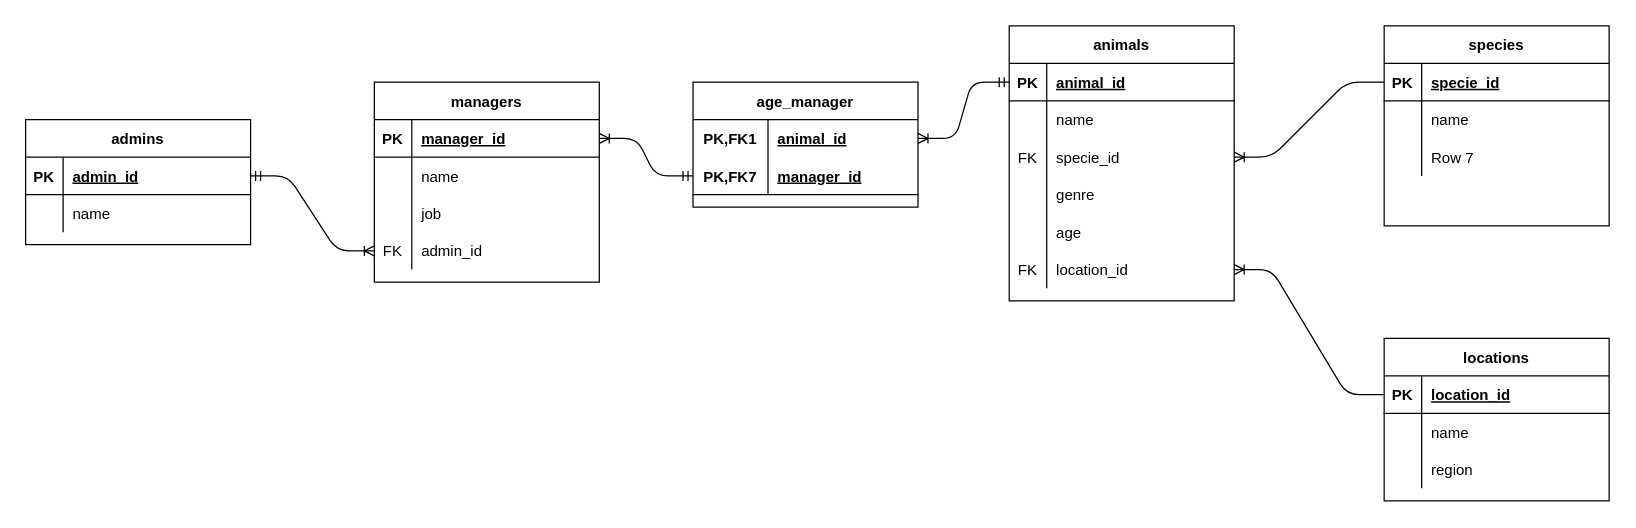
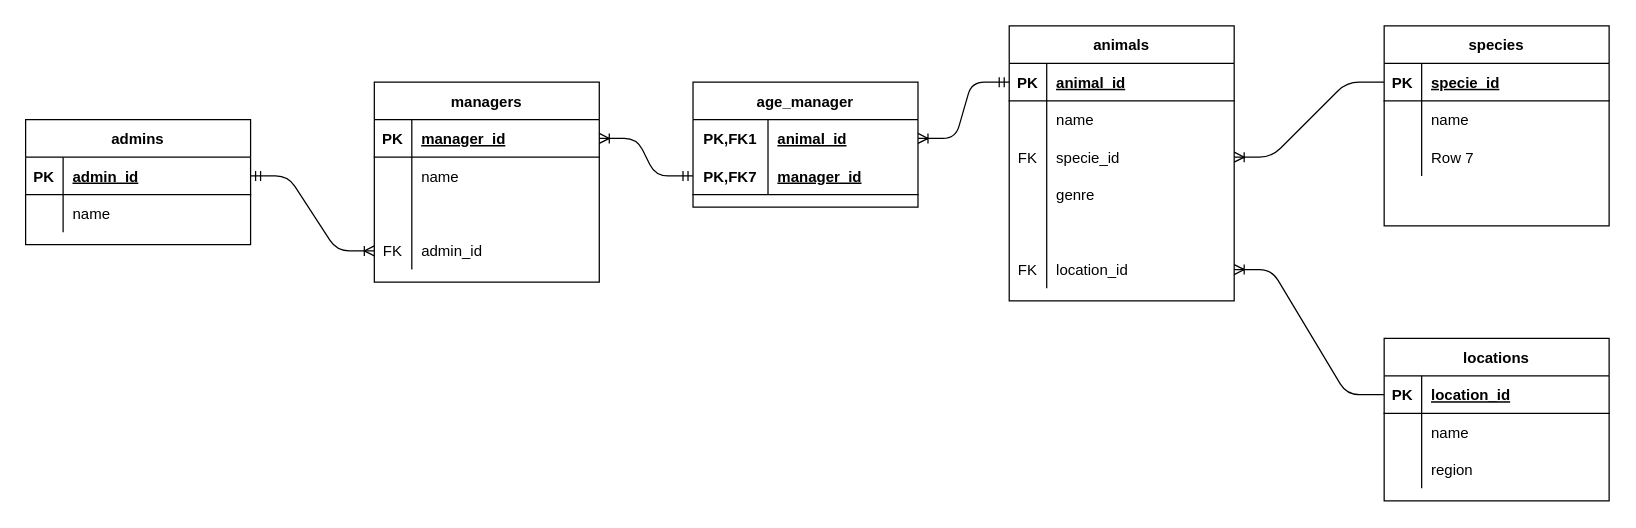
  <mxCell id="0" />
  <mxCell id="1" parent="0" />
  <mxCell id="2" value="animals" style="shape=table;startSize=30;container=1;collapsible=1;childLayout=tableLayout;fixedRows=1;rowLines=0;fontStyle=1;align=center;resizeLast=1;" parent="1" vertex="1"><mxGeometry x="807" y="20" width="180" height="220" as="geometry" /></mxCell>
  <mxCell id="3" value="" style="shape=partialRectangle;collapsible=0;dropTarget=0;pointerEvents=0;fillColor=none;top=0;left=0;bottom=1;right=0;points=[[0,0.5],[1,0.5]];portConstraint=eastwest;" parent="2" vertex="1"><mxGeometry y="30" width="180" height="30" as="geometry" /></mxCell>
  <mxCell id="4" value="PK" style="shape=partialRectangle;connectable=0;fillColor=none;top=0;left=0;bottom=0;right=0;fontStyle=1;overflow=hidden;" parent="3" vertex="1"><mxGeometry width="30" height="30" as="geometry" /></mxCell>
  <mxCell id="5" value="animal_id" style="shape=partialRectangle;connectable=0;fillColor=none;top=0;left=0;bottom=0;right=0;align=left;spacingLeft=6;fontStyle=5;overflow=hidden;" parent="3" vertex="1"><mxGeometry x="30" width="150" height="30" as="geometry" /></mxCell>
  <mxCell id="6" value="" style="shape=partialRectangle;collapsible=0;dropTarget=0;pointerEvents=0;fillColor=none;top=0;left=0;bottom=0;right=0;points=[[0,0.5],[1,0.5]];portConstraint=eastwest;" parent="2" vertex="1"><mxGeometry y="60" width="180" height="30" as="geometry" /></mxCell>
  <mxCell id="7" value="" style="shape=partialRectangle;connectable=0;fillColor=none;top=0;left=0;bottom=0;right=0;editable=1;overflow=hidden;" parent="6" vertex="1"><mxGeometry width="30" height="30" as="geometry" /></mxCell>
  <mxCell id="8" value="name" style="shape=partialRectangle;connectable=0;fillColor=none;top=0;left=0;bottom=0;right=0;align=left;spacingLeft=6;overflow=hidden;" parent="6" vertex="1"><mxGeometry x="30" width="150" height="30" as="geometry" /></mxCell>
  <mxCell id="9" value="" style="shape=partialRectangle;collapsible=0;dropTarget=0;pointerEvents=0;fillColor=none;top=0;left=0;bottom=0;right=0;points=[[0,0.5],[1,0.5]];portConstraint=eastwest;" parent="2" vertex="1"><mxGeometry y="90" width="180" height="30" as="geometry" /></mxCell>
  <mxCell id="10" value="FK" style="shape=partialRectangle;connectable=0;fillColor=none;top=0;left=0;bottom=0;right=0;editable=1;overflow=hidden;" parent="9" vertex="1"><mxGeometry width="30" height="30" as="geometry" /></mxCell>
  <mxCell id="11" value="specie_id" style="shape=partialRectangle;connectable=0;fillColor=none;top=0;left=0;bottom=0;right=0;align=left;spacingLeft=6;overflow=hidden;" parent="9" vertex="1"><mxGeometry x="30" width="150" height="30" as="geometry" /></mxCell>
  <mxCell id="12" value="" style="shape=partialRectangle;collapsible=0;dropTarget=0;pointerEvents=0;fillColor=none;top=0;left=0;bottom=0;right=0;points=[[0,0.5],[1,0.5]];portConstraint=eastwest;" parent="2" vertex="1"><mxGeometry y="120" width="180" height="30" as="geometry" /></mxCell>
  <mxCell id="13" value="" style="shape=partialRectangle;connectable=0;fillColor=none;top=0;left=0;bottom=0;right=0;editable=1;overflow=hidden;" parent="12" vertex="1"><mxGeometry width="30" height="30" as="geometry" /></mxCell>
  <mxCell id="14" value="genre" style="shape=partialRectangle;connectable=0;fillColor=none;top=0;left=0;bottom=0;right=0;align=left;spacingLeft=6;overflow=hidden;" parent="12" vertex="1"><mxGeometry x="30" width="150" height="30" as="geometry" /></mxCell>
  <mxCell id="15" value="" style="shape=partialRectangle;collapsible=0;dropTarget=0;pointerEvents=0;fillColor=none;top=0;left=0;bottom=0;right=0;points=[[0,0.5],[1,0.5]];portConstraint=eastwest;" parent="2" vertex="1"><mxGeometry y="150" width="180" height="30" as="geometry" /></mxCell>
  <mxCell id="16" value="" style="shape=partialRectangle;connectable=0;fillColor=none;top=0;left=0;bottom=0;right=0;editable=1;overflow=hidden;" parent="15" vertex="1"><mxGeometry width="30" height="30" as="geometry" /></mxCell>
- <mxCell id="17" value="age" style="shape=partialRectangle;connectable=0;fillColor=none;top=0;left=0;bottom=0;right=0;align=left;spacingLeft=6;overflow=hidden;" parent="15" vertex="1"><mxGeometry x="30" width="150" height="30" as="geometry" /></mxCell>
  <mxCell id="18" value="" style="shape=partialRectangle;collapsible=0;dropTarget=0;pointerEvents=0;fillColor=none;top=0;left=0;bottom=0;right=0;points=[[0,0.5],[1,0.5]];portConstraint=eastwest;" parent="2" vertex="1"><mxGeometry y="180" width="180" height="30" as="geometry" /></mxCell>
  <mxCell id="19" value="FK" style="shape=partialRectangle;connectable=0;fillColor=none;top=0;left=0;bottom=0;right=0;editable=1;overflow=hidden;" parent="18" vertex="1"><mxGeometry width="30" height="30" as="geometry" /></mxCell>
  <mxCell id="20" value="location_id" style="shape=partialRectangle;connectable=0;fillColor=none;top=0;left=0;bottom=0;right=0;align=left;spacingLeft=6;overflow=hidden;" parent="18" vertex="1"><mxGeometry x="30" width="150" height="30" as="geometry" /></mxCell>
  <mxCell id="21" value="species" style="shape=table;startSize=30;container=1;collapsible=1;childLayout=tableLayout;fixedRows=1;rowLines=0;fontStyle=1;align=center;resizeLast=1;" parent="1" vertex="1"><mxGeometry x="1107" y="20" width="180" height="160" as="geometry" /></mxCell>
  <mxCell id="22" value="" style="shape=partialRectangle;collapsible=0;dropTarget=0;pointerEvents=0;fillColor=none;top=0;left=0;bottom=1;right=0;points=[[0,0.5],[1,0.5]];portConstraint=eastwest;" parent="21" vertex="1"><mxGeometry y="30" width="180" height="30" as="geometry" /></mxCell>
  <mxCell id="23" value="PK" style="shape=partialRectangle;connectable=0;fillColor=none;top=0;left=0;bottom=0;right=0;fontStyle=1;overflow=hidden;" parent="22" vertex="1"><mxGeometry width="30" height="30" as="geometry" /></mxCell>
  <mxCell id="24" value="specie_id" style="shape=partialRectangle;connectable=0;fillColor=none;top=0;left=0;bottom=0;right=0;align=left;spacingLeft=6;fontStyle=5;overflow=hidden;" parent="22" vertex="1"><mxGeometry x="30" width="150" height="30" as="geometry" /></mxCell>
  <mxCell id="25" value="" style="shape=partialRectangle;collapsible=0;dropTarget=0;pointerEvents=0;fillColor=none;top=0;left=0;bottom=0;right=0;points=[[0,0.5],[1,0.5]];portConstraint=eastwest;" parent="21" vertex="1"><mxGeometry y="60" width="180" height="30" as="geometry" /></mxCell>
  <mxCell id="26" value="" style="shape=partialRectangle;connectable=0;fillColor=none;top=0;left=0;bottom=0;right=0;editable=1;overflow=hidden;" parent="25" vertex="1"><mxGeometry width="30" height="30" as="geometry" /></mxCell>
  <mxCell id="27" value="name" style="shape=partialRectangle;connectable=0;fillColor=none;top=0;left=0;bottom=0;right=0;align=left;spacingLeft=6;overflow=hidden;" parent="25" vertex="1"><mxGeometry x="30" width="150" height="30" as="geometry" /></mxCell>
  <mxCell id="28" value="" style="shape=partialRectangle;collapsible=0;dropTarget=0;pointerEvents=0;fillColor=none;top=0;left=0;bottom=0;right=0;points=[[0,0.5],[1,0.5]];portConstraint=eastwest;" parent="21" vertex="1"><mxGeometry y="90" width="180" height="30" as="geometry" /></mxCell>
  <mxCell id="29" value="" style="shape=partialRectangle;connectable=0;fillColor=none;top=0;left=0;bottom=0;right=0;editable=1;overflow=hidden;" parent="28" vertex="1"><mxGeometry width="30" height="30" as="geometry" /></mxCell>
  <mxCell id="30" value="Row 7" style="shape=partialRectangle;connectable=0;fillColor=none;top=0;left=0;bottom=0;right=0;align=left;spacingLeft=6;overflow=hidden;" parent="28" vertex="1"><mxGeometry x="30" width="150" height="30" as="geometry" /></mxCell>
  <mxCell id="31" value="" style="shape=partialRectangle;collapsible=0;dropTarget=0;pointerEvents=0;fillColor=none;top=0;left=0;bottom=0;right=0;points=[[0,0.5],[1,0.5]];portConstraint=eastwest;" parent="21" vertex="1"><mxGeometry y="120" width="180" height="30" as="geometry" /></mxCell>
  <mxCell id="32" value="" style="shape=partialRectangle;connectable=0;fillColor=none;top=0;left=0;bottom=0;right=0;editable=1;overflow=hidden;" parent="31" vertex="1"><mxGeometry width="30" height="30" as="geometry" /></mxCell>
  <mxCell id="33" value="locations" style="shape=table;startSize=30;container=1;collapsible=1;childLayout=tableLayout;fixedRows=1;rowLines=0;fontStyle=1;align=center;resizeLast=1;" parent="1" vertex="1"><mxGeometry x="1107" y="270" width="180" height="130" as="geometry" /></mxCell>
  <mxCell id="34" value="" style="shape=partialRectangle;collapsible=0;dropTarget=0;pointerEvents=0;fillColor=none;top=0;left=0;bottom=1;right=0;points=[[0,0.5],[1,0.5]];portConstraint=eastwest;" parent="33" vertex="1"><mxGeometry y="30" width="180" height="30" as="geometry" /></mxCell>
  <mxCell id="35" value="PK" style="shape=partialRectangle;connectable=0;fillColor=none;top=0;left=0;bottom=0;right=0;fontStyle=1;overflow=hidden;" parent="34" vertex="1"><mxGeometry width="30" height="30" as="geometry" /></mxCell>
  <mxCell id="36" value="location_id" style="shape=partialRectangle;connectable=0;fillColor=none;top=0;left=0;bottom=0;right=0;align=left;spacingLeft=6;fontStyle=5;overflow=hidden;" parent="34" vertex="1"><mxGeometry x="30" width="150" height="30" as="geometry" /></mxCell>
  <mxCell id="37" value="" style="shape=partialRectangle;collapsible=0;dropTarget=0;pointerEvents=0;fillColor=none;top=0;left=0;bottom=0;right=0;points=[[0,0.5],[1,0.5]];portConstraint=eastwest;" parent="33" vertex="1"><mxGeometry y="60" width="180" height="30" as="geometry" /></mxCell>
  <mxCell id="38" value="" style="shape=partialRectangle;connectable=0;fillColor=none;top=0;left=0;bottom=0;right=0;editable=1;overflow=hidden;" parent="37" vertex="1"><mxGeometry width="30" height="30" as="geometry" /></mxCell>
  <mxCell id="39" value="name" style="shape=partialRectangle;connectable=0;fillColor=none;top=0;left=0;bottom=0;right=0;align=left;spacingLeft=6;overflow=hidden;" parent="37" vertex="1"><mxGeometry x="30" width="150" height="30" as="geometry" /></mxCell>
  <mxCell id="40" value="" style="shape=partialRectangle;collapsible=0;dropTarget=0;pointerEvents=0;fillColor=none;top=0;left=0;bottom=0;right=0;points=[[0,0.5],[1,0.5]];portConstraint=eastwest;" parent="33" vertex="1"><mxGeometry y="90" width="180" height="30" as="geometry" /></mxCell>
  <mxCell id="41" value="" style="shape=partialRectangle;connectable=0;fillColor=none;top=0;left=0;bottom=0;right=0;editable=1;overflow=hidden;" parent="40" vertex="1"><mxGeometry width="30" height="30" as="geometry" /></mxCell>
  <mxCell id="42" value="region" style="shape=partialRectangle;connectable=0;fillColor=none;top=0;left=0;bottom=0;right=0;align=left;spacingLeft=6;overflow=hidden;" parent="40" vertex="1"><mxGeometry x="30" width="150" height="30" as="geometry" /></mxCell>
  <mxCell id="43" value="age_manager" style="shape=table;startSize=30;container=1;collapsible=1;childLayout=tableLayout;fixedRows=1;rowLines=0;fontStyle=1;align=center;resizeLast=1;" parent="1" vertex="1"><mxGeometry x="554" y="65" width="180" height="100" as="geometry" /></mxCell>
  <mxCell id="44" value="" style="shape=partialRectangle;collapsible=0;dropTarget=0;pointerEvents=0;fillColor=none;top=0;left=0;bottom=0;right=0;points=[[0,0.5],[1,0.5]];portConstraint=eastwest;" parent="43" vertex="1"><mxGeometry y="30" width="180" height="30" as="geometry" /></mxCell>
  <mxCell id="45" value="PK,FK1" style="shape=partialRectangle;connectable=0;fillColor=none;top=0;left=0;bottom=0;right=0;fontStyle=1;overflow=hidden;" parent="44" vertex="1"><mxGeometry width="60" height="30" as="geometry" /></mxCell>
  <mxCell id="46" value="animal_id" style="shape=partialRectangle;connectable=0;fillColor=none;top=0;left=0;bottom=0;right=0;align=left;spacingLeft=6;fontStyle=5;overflow=hidden;" parent="44" vertex="1"><mxGeometry x="60" width="120" height="30" as="geometry" /></mxCell>
  <mxCell id="47" value="" style="shape=partialRectangle;collapsible=0;dropTarget=0;pointerEvents=0;fillColor=none;top=0;left=0;bottom=1;right=0;points=[[0,0.5],[1,0.5]];portConstraint=eastwest;" parent="43" vertex="1"><mxGeometry y="60" width="180" height="30" as="geometry" /></mxCell>
  <mxCell id="48" value="PK,FK7" style="shape=partialRectangle;connectable=0;fillColor=none;top=0;left=0;bottom=0;right=0;fontStyle=1;overflow=hidden;" parent="47" vertex="1"><mxGeometry width="60" height="30" as="geometry" /></mxCell>
  <mxCell id="49" value="manager_id" style="shape=partialRectangle;connectable=0;fillColor=none;top=0;left=0;bottom=0;right=0;align=left;spacingLeft=6;fontStyle=5;overflow=hidden;" parent="47" vertex="1"><mxGeometry x="60" width="120" height="30" as="geometry" /></mxCell>
  <mxCell id="50" value="managers" style="shape=table;startSize=30;container=1;collapsible=1;childLayout=tableLayout;fixedRows=1;rowLines=0;fontStyle=1;align=center;resizeLast=1;" parent="1" vertex="1"><mxGeometry x="299" y="65" width="180" height="160" as="geometry" /></mxCell>
  <mxCell id="51" value="" style="shape=partialRectangle;collapsible=0;dropTarget=0;pointerEvents=0;fillColor=none;top=0;left=0;bottom=1;right=0;points=[[0,0.5],[1,0.5]];portConstraint=eastwest;" parent="50" vertex="1"><mxGeometry y="30" width="180" height="30" as="geometry" /></mxCell>
  <mxCell id="52" value="PK" style="shape=partialRectangle;connectable=0;fillColor=none;top=0;left=0;bottom=0;right=0;fontStyle=1;overflow=hidden;" parent="51" vertex="1"><mxGeometry width="30" height="30" as="geometry" /></mxCell>
  <mxCell id="53" value="manager_id" style="shape=partialRectangle;connectable=0;fillColor=none;top=0;left=0;bottom=0;right=0;align=left;spacingLeft=6;fontStyle=5;overflow=hidden;" parent="51" vertex="1"><mxGeometry x="30" width="150" height="30" as="geometry" /></mxCell>
  <mxCell id="54" value="" style="shape=partialRectangle;collapsible=0;dropTarget=0;pointerEvents=0;fillColor=none;top=0;left=0;bottom=0;right=0;points=[[0,0.5],[1,0.5]];portConstraint=eastwest;" parent="50" vertex="1"><mxGeometry y="60" width="180" height="30" as="geometry" /></mxCell>
  <mxCell id="55" value="" style="shape=partialRectangle;connectable=0;fillColor=none;top=0;left=0;bottom=0;right=0;editable=1;overflow=hidden;" parent="54" vertex="1"><mxGeometry width="30" height="30" as="geometry" /></mxCell>
  <mxCell id="56" value="name" style="shape=partialRectangle;connectable=0;fillColor=none;top=0;left=0;bottom=0;right=0;align=left;spacingLeft=6;overflow=hidden;" parent="54" vertex="1"><mxGeometry x="30" width="150" height="30" as="geometry" /></mxCell>
  <mxCell id="57" value="" style="shape=partialRectangle;collapsible=0;dropTarget=0;pointerEvents=0;fillColor=none;top=0;left=0;bottom=0;right=0;points=[[0,0.5],[1,0.5]];portConstraint=eastwest;" parent="50" vertex="1"><mxGeometry y="90" width="180" height="30" as="geometry" /></mxCell>
  <mxCell id="58" value="" style="shape=partialRectangle;connectable=0;fillColor=none;top=0;left=0;bottom=0;right=0;editable=1;overflow=hidden;" parent="57" vertex="1"><mxGeometry width="30" height="30" as="geometry" /></mxCell>
- <mxCell id="59" value="job" style="shape=partialRectangle;connectable=0;fillColor=none;top=0;left=0;bottom=0;right=0;align=left;spacingLeft=6;overflow=hidden;" parent="57" vertex="1"><mxGeometry x="30" width="150" height="30" as="geometry" /></mxCell>
  <mxCell id="60" value="" style="shape=partialRectangle;collapsible=0;dropTarget=0;pointerEvents=0;fillColor=none;top=0;left=0;bottom=0;right=0;points=[[0,0.5],[1,0.5]];portConstraint=eastwest;" parent="50" vertex="1"><mxGeometry y="120" width="180" height="30" as="geometry" /></mxCell>
  <mxCell id="61" value="FK" style="shape=partialRectangle;connectable=0;fillColor=none;top=0;left=0;bottom=0;right=0;editable=1;overflow=hidden;" parent="60" vertex="1"><mxGeometry width="30" height="30" as="geometry" /></mxCell>
  <mxCell id="62" value="admin_id" style="shape=partialRectangle;connectable=0;fillColor=none;top=0;left=0;bottom=0;right=0;align=left;spacingLeft=6;overflow=hidden;" parent="60" vertex="1"><mxGeometry x="30" width="150" height="30" as="geometry" /></mxCell>
  <mxCell id="63" value="admins" style="shape=table;startSize=30;container=1;collapsible=1;childLayout=tableLayout;fixedRows=1;rowLines=0;fontStyle=1;align=center;resizeLast=1;" parent="1" vertex="1"><mxGeometry x="20" y="95" width="180" height="100" as="geometry"><mxRectangle x="-387" y="526" width="69" height="30" as="alternateBounds" /></mxGeometry></mxCell>
  <mxCell id="64" value="" style="shape=partialRectangle;collapsible=0;dropTarget=0;pointerEvents=0;fillColor=none;top=0;left=0;bottom=1;right=0;points=[[0,0.5],[1,0.5]];portConstraint=eastwest;" parent="63" vertex="1"><mxGeometry y="30" width="180" height="30" as="geometry" /></mxCell>
  <mxCell id="65" value="PK" style="shape=partialRectangle;connectable=0;fillColor=none;top=0;left=0;bottom=0;right=0;fontStyle=1;overflow=hidden;" parent="64" vertex="1"><mxGeometry width="30" height="30" as="geometry" /></mxCell>
  <mxCell id="66" value="admin_id" style="shape=partialRectangle;connectable=0;fillColor=none;top=0;left=0;bottom=0;right=0;align=left;spacingLeft=6;fontStyle=5;overflow=hidden;" parent="64" vertex="1"><mxGeometry x="30" width="150" height="30" as="geometry" /></mxCell>
  <mxCell id="67" value="" style="shape=partialRectangle;collapsible=0;dropTarget=0;pointerEvents=0;fillColor=none;top=0;left=0;bottom=0;right=0;points=[[0,0.5],[1,0.5]];portConstraint=eastwest;" parent="63" vertex="1"><mxGeometry y="60" width="180" height="30" as="geometry" /></mxCell>
  <mxCell id="68" value="" style="shape=partialRectangle;connectable=0;fillColor=none;top=0;left=0;bottom=0;right=0;editable=1;overflow=hidden;" parent="67" vertex="1"><mxGeometry width="30" height="30" as="geometry" /></mxCell>
  <mxCell id="69" value="name" style="shape=partialRectangle;connectable=0;fillColor=none;top=0;left=0;bottom=0;right=0;align=left;spacingLeft=6;overflow=hidden;" parent="67" vertex="1"><mxGeometry x="30" width="150" height="30" as="geometry" /></mxCell>
  <mxCell id="70" value="" style="edgeStyle=entityRelationEdgeStyle;fontSize=12;html=1;endArrow=ERoneToMany;startArrow=ERmandOne;exitX=0;exitY=0.5;exitDx=0;exitDy=0;entryX=1;entryY=0.5;entryDx=0;entryDy=0;" edge="1" parent="1" source="3" target="44"><mxGeometry width="100" height="100" relative="1" as="geometry"><mxPoint x="804" y="336" as="sourcePoint" /><mxPoint x="684" y="236" as="targetPoint" /></mxGeometry></mxCell>
  <mxCell id="71" value="" style="edgeStyle=entityRelationEdgeStyle;fontSize=12;html=1;endArrow=ERoneToMany;startArrow=ERmandOne;exitX=0;exitY=0.5;exitDx=0;exitDy=0;entryX=1;entryY=0.5;entryDx=0;entryDy=0;" edge="1" parent="1" source="47" target="51"><mxGeometry width="100" height="100" relative="1" as="geometry"><mxPoint x="573" y="240" as="sourcePoint" /><mxPoint x="500" y="285" as="targetPoint" /></mxGeometry></mxCell>
  <mxCell id="72" value="" style="edgeStyle=entityRelationEdgeStyle;fontSize=12;html=1;endArrow=ERoneToMany;startArrow=ERmandOne;exitX=1;exitY=0.5;exitDx=0;exitDy=0;entryX=0;entryY=0.5;entryDx=0;entryDy=0;" edge="1" parent="1" source="64" target="60"><mxGeometry width="100" height="100" relative="1" as="geometry"><mxPoint x="350" y="260" as="sourcePoint" /><mxPoint x="277" y="305" as="targetPoint" /></mxGeometry></mxCell>
  <mxCell id="73" value="" style="edgeStyle=entityRelationEdgeStyle;fontSize=12;html=1;endArrow=ERoneToMany;entryX=1;entryY=0.5;entryDx=0;entryDy=0;exitX=0;exitY=0.5;exitDx=0;exitDy=0;" edge="1" parent="1" source="22" target="9"><mxGeometry width="100" height="100" relative="1" as="geometry"><mxPoint x="1061" y="224" as="sourcePoint" /><mxPoint x="1177" y="131" as="targetPoint" /></mxGeometry></mxCell>
  <mxCell id="74" value="" style="edgeStyle=entityRelationEdgeStyle;fontSize=12;html=1;endArrow=ERoneToMany;exitX=0;exitY=0.5;exitDx=0;exitDy=0;entryX=1;entryY=0.5;entryDx=0;entryDy=0;" edge="1" parent="1" source="34" target="18"><mxGeometry width="100" height="100" relative="1" as="geometry"><mxPoint x="801" y="391" as="sourcePoint" /><mxPoint x="901" y="291" as="targetPoint" /></mxGeometry></mxCell>
